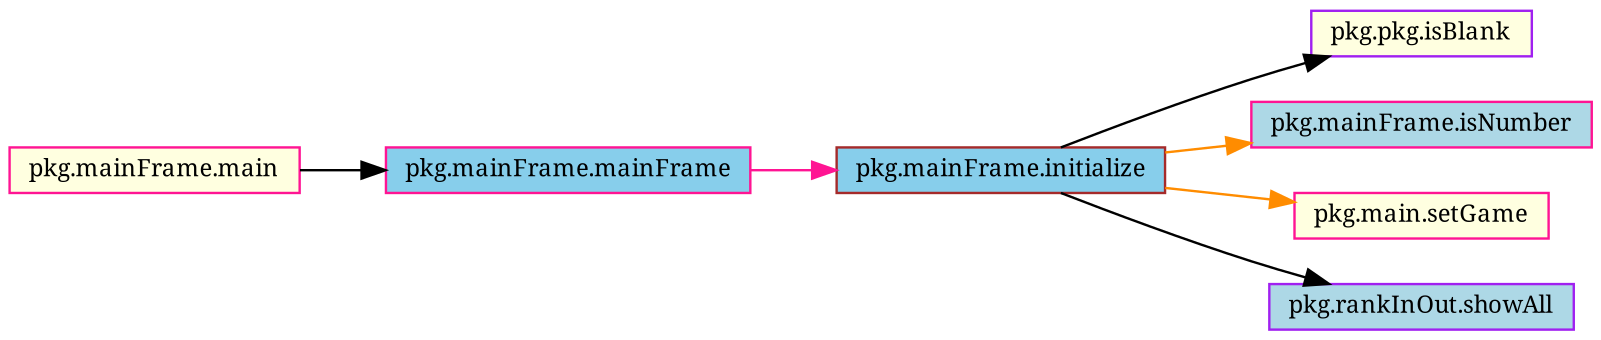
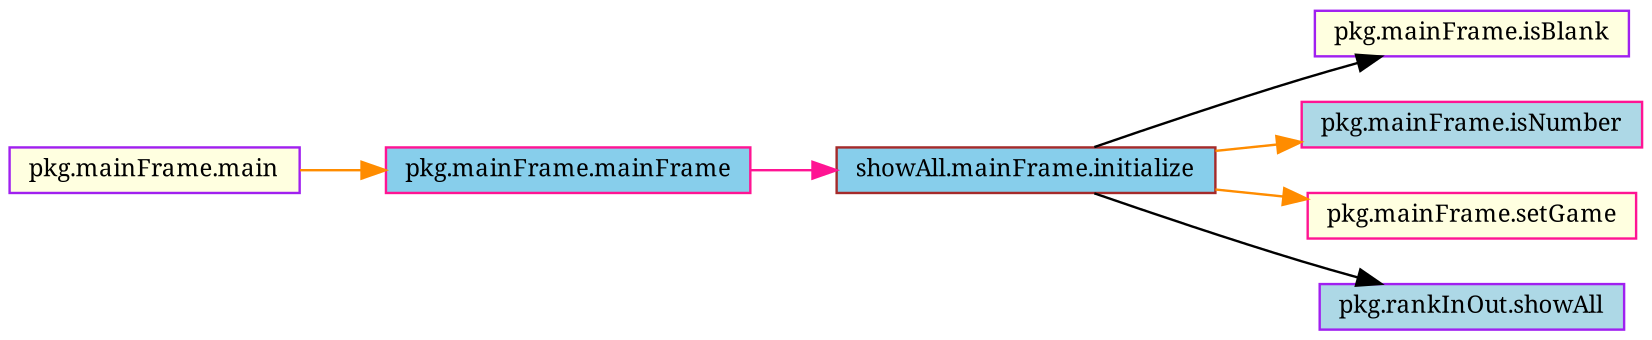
  digraph {
    fontname="Noto Serif"
    rankdir=LR
    node [color=purple fillcolor=lightyellow fontname="Noto Serif" fontsize=10 shape=record style=filled]
    edge [color=darkorange fontname="Noto Serif" fontsize=10 labelfontname=Helvetica labelfontsize=10 style=solid]
-   n1 [color=deeppink fontcolor=black height=0.2 label="pkg.mainFrame.main" width=0.4]
+   n1 [fontcolor=black height=0.2 label="pkg.mainFrame.main" width=0.4]
    n2 [color=deeppink fillcolor=skyblue height=0.2 label="pkg.mainFrame.mainFrame" width=0.4]
-   n3 [color=brown fillcolor=skyblue height=0.2 label="pkg.mainFrame.initialize" width=0.4]
-   n4 [height=0.2 label="pkg.pkg.isBlank" width=0.4]
+   n3 [color=brown fillcolor=skyblue height=0.2 label="showAll.mainFrame.initialize" width=0.4]
+   n4 [height=0.2 label="pkg.mainFrame.isBlank" width=0.4]
    n5 [color=deeppink fillcolor=lightblue height=0.2 label="pkg.mainFrame.isNumber" width=0.4]
-   n6 [color=deeppink height=0.2 label="pkg.main.setGame" width=0.4]
+   n6 [color=deeppink height=0.2 label="pkg.mainFrame.setGame" width=0.4]
    n7 [fillcolor=lightblue height=0.2 label="pkg.rankInOut.showAll" width=0.4]
-   n1 -> n2 [color=black]
+   n1 -> n2
    n2 -> n3 [color=deeppink]
    n3 -> n4 [color=black]
    n3 -> n5
    n3 -> n6
    n3 -> n7 [color=black]
  }
